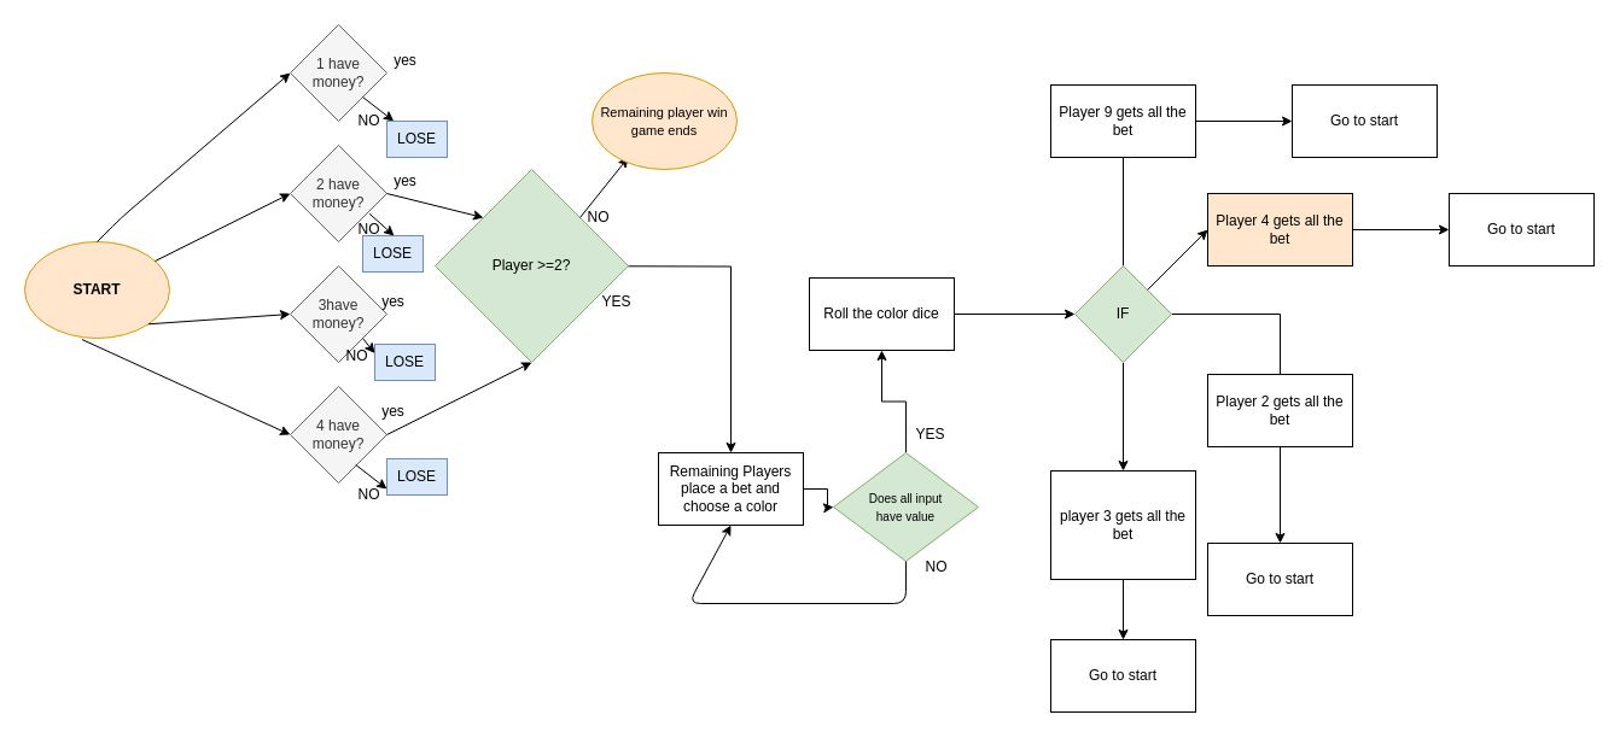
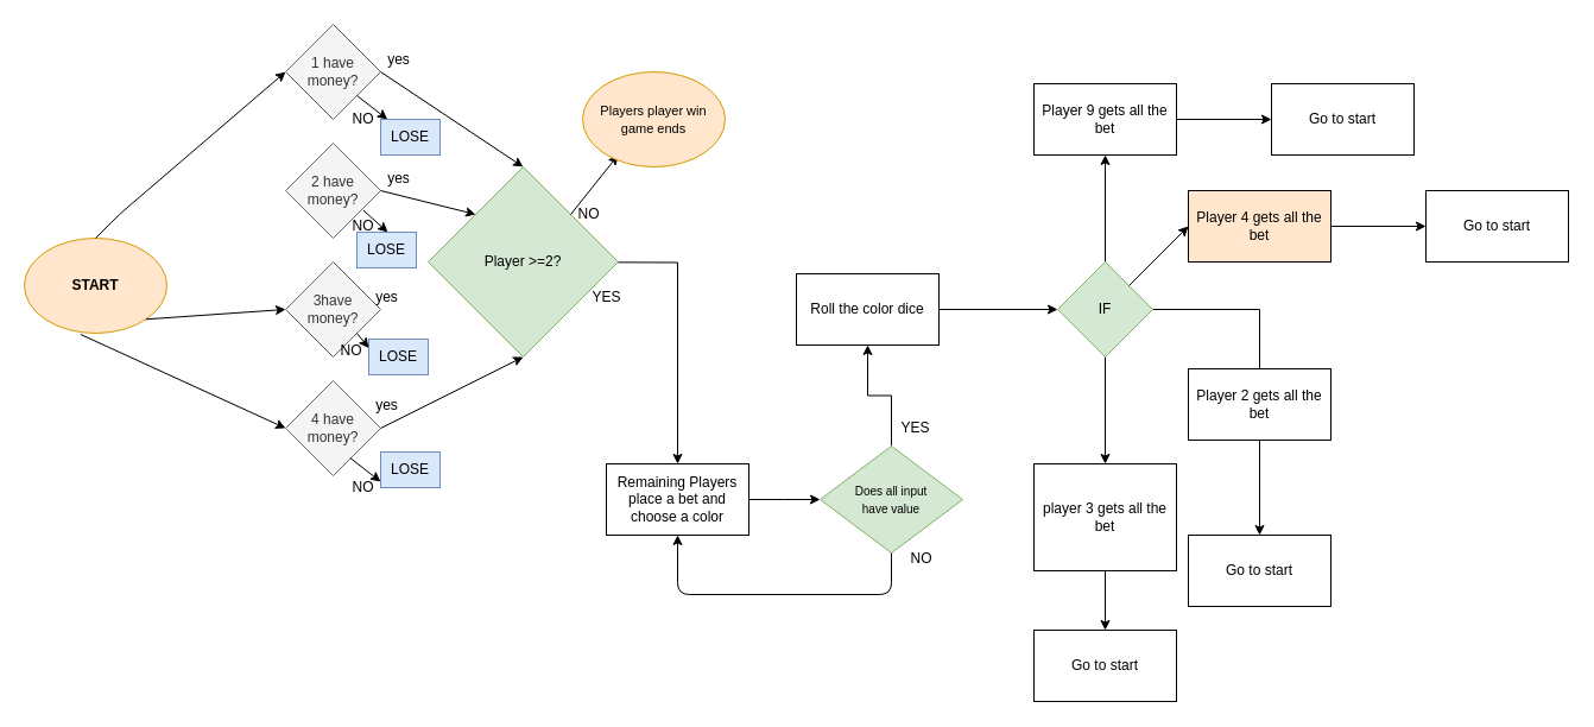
  <mxCell id="0" />
  <mxCell id="1" parent="0" />
  <mxCell id="2" value="" style="edgeStyle=orthogonalEdgeStyle;rounded=0;orthogonalLoop=1;jettySize=auto;html=1;" edge="1" parent="1" source="3"><mxGeometry relative="1" as="geometry"><mxPoint x="690" y="420" as="targetPoint" /></mxGeometry></mxCell>
- <mxCell id="3" value="Remaining Players place a bet and choose a color" style="rounded=0;whiteSpace=wrap;html=1;" vertex="1" parent="1"><mxGeometry x="545" y="375" width="120" height="60" as="geometry" /></mxCell>
+ <mxCell id="3" value="Remaining Players place a bet and choose a color" style="rounded=0;whiteSpace=wrap;html=1;" vertex="1" parent="1"><mxGeometry x="510" y="390" width="120" height="60" as="geometry" /></mxCell>
  <mxCell id="4" value="" style="edgeStyle=orthogonalEdgeStyle;rounded=0;orthogonalLoop=1;jettySize=auto;html=1;" edge="1" parent="1" source="5" target="7"><mxGeometry relative="1" as="geometry" /></mxCell>
  <mxCell id="5" value="&lt;font style=&quot;font-size: 10px&quot;&gt;Does all input &lt;br&gt;have value&lt;/font&gt;" style="rhombus;whiteSpace=wrap;html=1;align=center;fillColor=#d5e8d4;strokeColor=#82b366;" vertex="1" parent="1"><mxGeometry x="690" y="375" width="120" height="90" as="geometry" /></mxCell>
  <mxCell id="6" value="" style="edgeStyle=orthogonalEdgeStyle;rounded=0;orthogonalLoop=1;jettySize=auto;html=1;" edge="1" parent="1" source="7" target="14"><mxGeometry relative="1" as="geometry" /></mxCell>
  <mxCell id="7" value="Roll the color dice" style="whiteSpace=wrap;html=1;" vertex="1" parent="1"><mxGeometry x="670" y="230" width="120" height="60" as="geometry" /></mxCell>
  <mxCell id="8" value="" style="endArrow=classic;html=1;exitX=0.5;exitY=1;exitDx=0;exitDy=0;entryX=0.5;entryY=1;entryDx=0;entryDy=0;" edge="1" parent="1" source="5" target="3"><mxGeometry width="50" height="50" relative="1" as="geometry"><mxPoint x="560" y="500" as="sourcePoint" /><mxPoint x="570" y="500" as="targetPoint" /><Array as="points"><mxPoint x="750" y="500" /><mxPoint x="570" y="500" /></Array></mxGeometry></mxCell>
  <mxCell id="9" value="YES" style="text;html=1;resizable=0;autosize=1;align=center;verticalAlign=middle;points=[];fillColor=none;strokeColor=none;rounded=0;" vertex="1" parent="1"><mxGeometry x="750" y="350" width="40" height="20" as="geometry" /></mxCell>
  <mxCell id="10" value="NO" style="text;html=1;resizable=0;autosize=1;align=center;verticalAlign=middle;points=[];fillColor=none;strokeColor=none;rounded=0;" vertex="1" parent="1"><mxGeometry x="760" y="460" width="30" height="20" as="geometry" /></mxCell>
- <mxCell id="11" value="" style="edgeStyle=orthogonalEdgeStyle;rounded=0;orthogonalLoop=1;jettySize=auto;html=1;endArrow=none;" edge="1" parent="1" source="14" target="16"><mxGeometry relative="1" as="geometry" /></mxCell>
+ <mxCell id="11" value="" style="edgeStyle=orthogonalEdgeStyle;rounded=0;orthogonalLoop=1;jettySize=auto;html=1;" edge="1" parent="1" source="14" target="16"><mxGeometry relative="1" as="geometry" /></mxCell>
  <mxCell id="12" value="" style="edgeStyle=orthogonalEdgeStyle;rounded=0;orthogonalLoop=1;jettySize=auto;html=1;endArrow=none;" edge="1" parent="1" source="14" target="18"><mxGeometry relative="1" as="geometry" /></mxCell>
  <mxCell id="13" value="" style="edgeStyle=orthogonalEdgeStyle;rounded=0;orthogonalLoop=1;jettySize=auto;html=1;" edge="1" parent="1" source="14" target="20"><mxGeometry relative="1" as="geometry" /></mxCell>
  <mxCell id="14" value="IF" style="rhombus;whiteSpace=wrap;html=1;fillColor=#d5e8d4;strokeColor=#82b366;" vertex="1" parent="1"><mxGeometry x="890" y="220" width="80" height="80" as="geometry" /></mxCell>
  <mxCell id="15" value="" style="edgeStyle=orthogonalEdgeStyle;rounded=0;orthogonalLoop=1;jettySize=auto;html=1;" edge="1" parent="1" source="16" target="60"><mxGeometry relative="1" as="geometry" /></mxCell>
  <mxCell id="16" value="Player 9 gets all the bet" style="whiteSpace=wrap;html=1;" vertex="1" parent="1"><mxGeometry x="870" y="70" width="120" height="60" as="geometry" /></mxCell>
  <mxCell id="17" value="" style="edgeStyle=orthogonalEdgeStyle;rounded=0;orthogonalLoop=1;jettySize=auto;html=1;" edge="1" parent="1" source="18" target="58"><mxGeometry relative="1" as="geometry" /></mxCell>
  <mxCell id="18" value="Player 2 gets all the bet" style="whiteSpace=wrap;html=1;" vertex="1" parent="1"><mxGeometry x="1000" y="310" width="120" height="60" as="geometry" /></mxCell>
  <mxCell id="19" value="" style="edgeStyle=orthogonalEdgeStyle;rounded=0;orthogonalLoop=1;jettySize=auto;html=1;" edge="1" parent="1" source="20" target="57"><mxGeometry relative="1" as="geometry" /></mxCell>
  <mxCell id="20" value="player 3 gets all the bet" style="whiteSpace=wrap;html=1;" vertex="1" parent="1"><mxGeometry x="870" y="390" width="120" height="90" as="geometry" /></mxCell>
  <mxCell id="21" value="" style="endArrow=classic;html=1;" edge="1" parent="1"><mxGeometry width="50" height="50" relative="1" as="geometry"><mxPoint x="950" y="240" as="sourcePoint" /><mxPoint x="1000" y="190" as="targetPoint" /></mxGeometry></mxCell>
  <mxCell id="22" value="" style="edgeStyle=orthogonalEdgeStyle;rounded=0;orthogonalLoop=1;jettySize=auto;html=1;" edge="1" parent="1" source="23" target="59"><mxGeometry relative="1" as="geometry" /></mxCell>
  <mxCell id="23" value="Player 4 gets all the bet" style="whiteSpace=wrap;html=1;fillColor=#ffe6cc;" vertex="1" parent="1"><mxGeometry x="1000" y="160" width="120" height="60" as="geometry" /></mxCell>
  <mxCell id="24" value="&lt;b&gt;START&lt;/b&gt;" style="ellipse;whiteSpace=wrap;html=1;fillColor=#ffe6cc;strokeColor=#d79b00;" vertex="1" parent="1"><mxGeometry x="20" y="200" width="120" height="80" as="geometry" /></mxCell>
  <mxCell id="25" value="1 have money?" style="rhombus;whiteSpace=wrap;html=1;fillColor=#f5f5f5;strokeColor=#666666;fontColor=#333333;" vertex="1" parent="1"><mxGeometry x="240" y="20" width="80" height="80" as="geometry" /></mxCell>
  <mxCell id="26" value="2 have money?" style="rhombus;whiteSpace=wrap;html=1;fillColor=#f5f5f5;strokeColor=#666666;fontColor=#333333;" vertex="1" parent="1"><mxGeometry x="240" y="120" width="80" height="80" as="geometry" /></mxCell>
  <mxCell id="27" value="3have money?" style="rhombus;whiteSpace=wrap;html=1;fillColor=#f5f5f5;strokeColor=#666666;fontColor=#333333;" vertex="1" parent="1"><mxGeometry x="240" y="220" width="80" height="80" as="geometry" /></mxCell>
  <mxCell id="28" value="4 have money?" style="rhombus;whiteSpace=wrap;html=1;fillColor=#f5f5f5;strokeColor=#666666;fontColor=#333333;" vertex="1" parent="1"><mxGeometry x="240" y="320" width="80" height="80" as="geometry" /></mxCell>
  <mxCell id="29" value="" style="endArrow=classic;html=1;entryX=0;entryY=0.5;entryDx=0;entryDy=0;" edge="1" parent="1" target="25"><mxGeometry width="50" height="50" relative="1" as="geometry"><mxPoint x="80" y="200" as="sourcePoint" /><mxPoint x="130" y="150" as="targetPoint" /><Array as="points"><mxPoint x="100" y="180" /></Array></mxGeometry></mxCell>
  <mxCell id="30" value="" style="endArrow=classic;html=1;entryX=0;entryY=0.5;entryDx=0;entryDy=0;exitX=0.395;exitY=1.013;exitDx=0;exitDy=0;exitPerimeter=0;" edge="1" parent="1" source="24" target="28"><mxGeometry width="50" height="50" relative="1" as="geometry"><mxPoint x="60" y="420" as="sourcePoint" /><mxPoint x="110" y="370" as="targetPoint" /></mxGeometry></mxCell>
- <mxCell id="31" value="" style="endArrow=classic;html=1;entryX=0;entryY=0.5;entryDx=0;entryDy=0;" edge="1" parent="1" source="24" target="26"><mxGeometry width="50" height="50" relative="1" as="geometry"><mxPoint x="110" y="210" as="sourcePoint" /><mxPoint x="160" y="160" as="targetPoint" /></mxGeometry></mxCell>
  <mxCell id="32" value="" style="endArrow=classic;html=1;exitX=1;exitY=1;exitDx=0;exitDy=0;entryX=0;entryY=0.5;entryDx=0;entryDy=0;" edge="1" parent="1" source="24" target="27"><mxGeometry width="50" height="50" relative="1" as="geometry"><mxPoint x="140" y="310" as="sourcePoint" /><mxPoint x="190" y="260" as="targetPoint" /></mxGeometry></mxCell>
  <mxCell id="33" value="" style="edgeStyle=orthogonalEdgeStyle;rounded=0;orthogonalLoop=1;jettySize=auto;html=1;" edge="1" parent="1" target="3"><mxGeometry relative="1" as="geometry"><mxPoint x="410" y="220" as="sourcePoint" /></mxGeometry></mxCell>
  <mxCell id="34" value="Player &amp;gt;=2?" style="rhombus;whiteSpace=wrap;html=1;fillColor=#d5e8d4;strokeColor=#82b366;" vertex="1" parent="1"><mxGeometry x="360" y="140" width="160" height="160" as="geometry" /></mxCell>
+ <mxCell id="35" value="" style="endArrow=classic;html=1;exitX=1;exitY=0.5;exitDx=0;exitDy=0;entryX=0.5;entryY=0;entryDx=0;entryDy=0;" edge="1" parent="1" source="25" target="34"><mxGeometry width="50" height="50" relative="1" as="geometry"><mxPoint x="370" y="80" as="sourcePoint" /><mxPoint x="420" y="30" as="targetPoint" /></mxGeometry></mxCell>
  <mxCell id="36" value="" style="endArrow=classic;html=1;exitX=1;exitY=0.5;exitDx=0;exitDy=0;entryX=0;entryY=0;entryDx=0;entryDy=0;" edge="1" parent="1" source="26" target="34"><mxGeometry width="50" height="50" relative="1" as="geometry"><mxPoint x="330" y="200" as="sourcePoint" /><mxPoint x="380" y="150" as="targetPoint" /></mxGeometry></mxCell>
  <mxCell id="37" value="" style="endArrow=classic;html=1;exitX=1;exitY=0.5;exitDx=0;exitDy=0;entryX=0.5;entryY=1;entryDx=0;entryDy=0;" edge="1" parent="1" source="28" target="34"><mxGeometry width="50" height="50" relative="1" as="geometry"><mxPoint x="350" y="380" as="sourcePoint" /><mxPoint x="400" y="330" as="targetPoint" /></mxGeometry></mxCell>
  <mxCell id="38" value="" style="endArrow=classic;html=1;exitX=1;exitY=1;exitDx=0;exitDy=0;" edge="1" parent="1" source="25" target="39"><mxGeometry width="50" height="50" relative="1" as="geometry"><mxPoint x="300" y="130" as="sourcePoint" /><mxPoint x="330" y="100" as="targetPoint" /></mxGeometry></mxCell>
  <mxCell id="39" value="LOSE" style="rounded=0;whiteSpace=wrap;html=1;fillColor=#dae8fc;strokeColor=#6c8ebf;" vertex="1" parent="1"><mxGeometry x="320" y="100" width="50" height="30" as="geometry" /></mxCell>
  <mxCell id="40" value="LOSE" style="rounded=0;whiteSpace=wrap;html=1;fillColor=#dae8fc;strokeColor=#6c8ebf;" vertex="1" parent="1"><mxGeometry x="300" y="195" width="50" height="30" as="geometry" /></mxCell>
  <mxCell id="41" value="LOSE" style="rounded=0;whiteSpace=wrap;html=1;fillColor=#dae8fc;strokeColor=#6c8ebf;" vertex="1" parent="1"><mxGeometry x="310" y="285" width="50" height="30" as="geometry" /></mxCell>
  <mxCell id="42" value="LOSE" style="rounded=0;whiteSpace=wrap;html=1;fillColor=#dae8fc;strokeColor=#6c8ebf;" vertex="1" parent="1"><mxGeometry x="320" y="380" width="50" height="30" as="geometry" /></mxCell>
  <mxCell id="43" value="" style="endArrow=classic;html=1;exitX=0.82;exitY=0.709;exitDx=0;exitDy=0;exitPerimeter=0;" edge="1" parent="1" source="26"><mxGeometry width="50" height="50" relative="1" as="geometry"><mxPoint x="300" y="175" as="sourcePoint" /><mxPoint x="326" y="195" as="targetPoint" /></mxGeometry></mxCell>
  <mxCell id="44" value="" style="endArrow=classic;html=1;exitX=1;exitY=1;exitDx=0;exitDy=0;entryX=0;entryY=0.25;entryDx=0;entryDy=0;" edge="1" parent="1" target="41"><mxGeometry width="50" height="50" relative="1" as="geometry"><mxPoint x="300" y="280" as="sourcePoint" /><mxPoint x="325.714" y="300" as="targetPoint" /></mxGeometry></mxCell>
  <mxCell id="45" value="" style="endArrow=classic;html=1;exitX=1;exitY=1;exitDx=0;exitDy=0;" edge="1" parent="1"><mxGeometry width="50" height="50" relative="1" as="geometry"><mxPoint x="294.29" y="385" as="sourcePoint" /><mxPoint x="320.004" y="405" as="targetPoint" /></mxGeometry></mxCell>
  <mxCell id="46" value="yes" style="text;html=1;resizable=0;autosize=1;align=center;verticalAlign=middle;points=[];fillColor=none;strokeColor=none;rounded=0;" vertex="1" parent="1"><mxGeometry x="320" y="40" width="30" height="20" as="geometry" /></mxCell>
  <mxCell id="47" value="yes" style="text;html=1;resizable=0;autosize=1;align=center;verticalAlign=middle;points=[];fillColor=none;strokeColor=none;rounded=0;" vertex="1" parent="1"><mxGeometry x="320" y="140" width="30" height="20" as="geometry" /></mxCell>
  <mxCell id="48" value="yes" style="text;html=1;resizable=0;autosize=1;align=center;verticalAlign=middle;points=[];fillColor=none;strokeColor=none;rounded=0;" vertex="1" parent="1"><mxGeometry x="310" y="240" width="30" height="20" as="geometry" /></mxCell>
  <mxCell id="49" value="yes" style="text;html=1;resizable=0;autosize=1;align=center;verticalAlign=middle;points=[];fillColor=none;strokeColor=none;rounded=0;" vertex="1" parent="1"><mxGeometry x="310" y="331" width="30" height="20" as="geometry" /></mxCell>
  <mxCell id="50" value="NO" style="text;html=1;resizable=0;autosize=1;align=center;verticalAlign=middle;points=[];fillColor=none;strokeColor=none;rounded=0;" vertex="1" parent="1"><mxGeometry x="290" y="90" width="30" height="20" as="geometry" /></mxCell>
  <mxCell id="51" value="NO" style="text;html=1;resizable=0;autosize=1;align=center;verticalAlign=middle;points=[];fillColor=none;strokeColor=none;rounded=0;" vertex="1" parent="1"><mxGeometry x="290" y="180" width="30" height="20" as="geometry" /></mxCell>
  <mxCell id="52" value="NO" style="text;html=1;resizable=0;autosize=1;align=center;verticalAlign=middle;points=[];fillColor=none;strokeColor=none;rounded=0;" vertex="1" parent="1"><mxGeometry x="280" y="285" width="30" height="20" as="geometry" /></mxCell>
  <mxCell id="53" value="NO" style="text;html=1;resizable=0;autosize=1;align=center;verticalAlign=middle;points=[];fillColor=none;strokeColor=none;rounded=0;" vertex="1" parent="1"><mxGeometry x="290" y="400" width="30" height="20" as="geometry" /></mxCell>
  <mxCell id="54" value="" style="endArrow=classic;html=1;exitX=1;exitY=0;exitDx=0;exitDy=0;" edge="1" parent="1" source="34"><mxGeometry width="50" height="50" relative="1" as="geometry"><mxPoint x="490" y="180" as="sourcePoint" /><mxPoint x="520" y="130" as="targetPoint" /></mxGeometry></mxCell>
  <mxCell id="55" value="YES" style="text;html=1;resizable=0;autosize=1;align=center;verticalAlign=middle;points=[];fillColor=none;strokeColor=none;rounded=0;" vertex="1" parent="1"><mxGeometry x="490" y="240" width="40" height="20" as="geometry" /></mxCell>
  <mxCell id="56" value="NO" style="text;html=1;resizable=0;autosize=1;align=center;verticalAlign=middle;points=[];fillColor=none;strokeColor=none;rounded=0;" vertex="1" parent="1"><mxGeometry x="480" y="170" width="30" height="20" as="geometry" /></mxCell>
  <mxCell id="57" value="Go to start" style="whiteSpace=wrap;html=1;" vertex="1" parent="1"><mxGeometry x="870" y="530" width="120" height="60" as="geometry" /></mxCell>
  <mxCell id="58" value="Go to start" style="whiteSpace=wrap;html=1;" vertex="1" parent="1"><mxGeometry x="1000" y="450" width="120" height="60" as="geometry" /></mxCell>
  <mxCell id="59" value="Go to start" style="whiteSpace=wrap;html=1;" vertex="1" parent="1"><mxGeometry x="1200" y="160" width="120" height="60" as="geometry" /></mxCell>
  <mxCell id="60" value="Go to start" style="whiteSpace=wrap;html=1;" vertex="1" parent="1"><mxGeometry x="1070" y="70" width="120" height="60" as="geometry" /></mxCell>
- <mxCell id="61" value="&lt;font style=&quot;font-size: 11px&quot;&gt;&lt;span&gt;Remaining player win&lt;/span&gt;&lt;br&gt;&lt;span&gt;game ends&lt;/span&gt;&lt;/font&gt;" style="ellipse;whiteSpace=wrap;html=1;fillColor=#ffe6cc;strokeColor=#d79b00;" vertex="1" parent="1"><mxGeometry x="490" y="60" width="120" height="80" as="geometry" /></mxCell>
+ <mxCell id="61" value="&lt;font style=&quot;font-size: 11px&quot;&gt;&lt;span&gt;Players player win&lt;/span&gt;&lt;br&gt;&lt;span&gt;game ends&lt;/span&gt;&lt;/font&gt;" style="ellipse;whiteSpace=wrap;html=1;fillColor=#ffe6cc;strokeColor=#d79b00;" vertex="1" parent="1"><mxGeometry x="490" y="60" width="120" height="80" as="geometry" /></mxCell>
